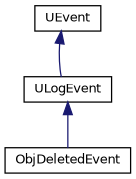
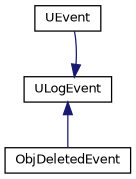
  digraph {
    rankdir=TB
    node [color=black fillcolor=white fontname=Helvetica fontsize=10 shape=record style=filled]
    edge [color=midnightblue dir=back fontname=Helvetica fontsize=10 labelfontname=Helvetica labelfontsize=10 style=solid]
    n1 [height=0.2 label=UEvent width=0.4]
    n2 [height=0.2 label=ULogEvent width=0.4]
    n3 [height=0.2 label=ObjDeletedEvent width=0.4]
-   n1 -> n2
+   n2 -> n1
    n2 -> n3
  }
